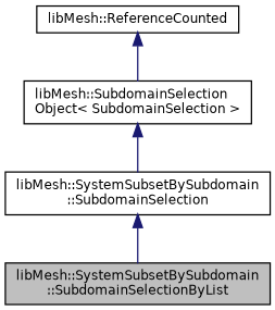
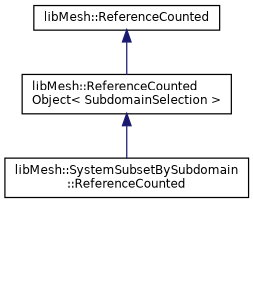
  digraph {
    node [color=black fillcolor=white fontname=Helvetica fontsize=10 shape=record style=filled]
    edge [color=midnightblue dir=back fontname=Helvetica fontsize=10 labelfontname=Helvetica labelfontsize=10 style=solid]
-   n1 [fillcolor=grey75 fontcolor=black height=0.2 label="libMesh::SystemSubsetBySubdomain\l::SubdomainSelectionByList" width=0.4]
-   n2 [height=0.2 label="libMesh::SystemSubsetBySubdomain\l::SubdomainSelection" width=0.4]
-   n3 [height=0.2 label="libMesh::SubdomainSelection\lObject\< SubdomainSelection \>" width=0.4]
+   n2 [height=0.2 label="libMesh::SystemSubsetBySubdomain\l::ReferenceCounted" width=0.4]
+   n3 [height=0.2 label="libMesh::ReferenceCounted\lObject\< SubdomainSelection \>" width=0.4]
    n4 [height=0.2 label="libMesh::ReferenceCounted" width=0.4]
-   n2 -> n1
    n3 -> n2
    n4 -> n3
  }
